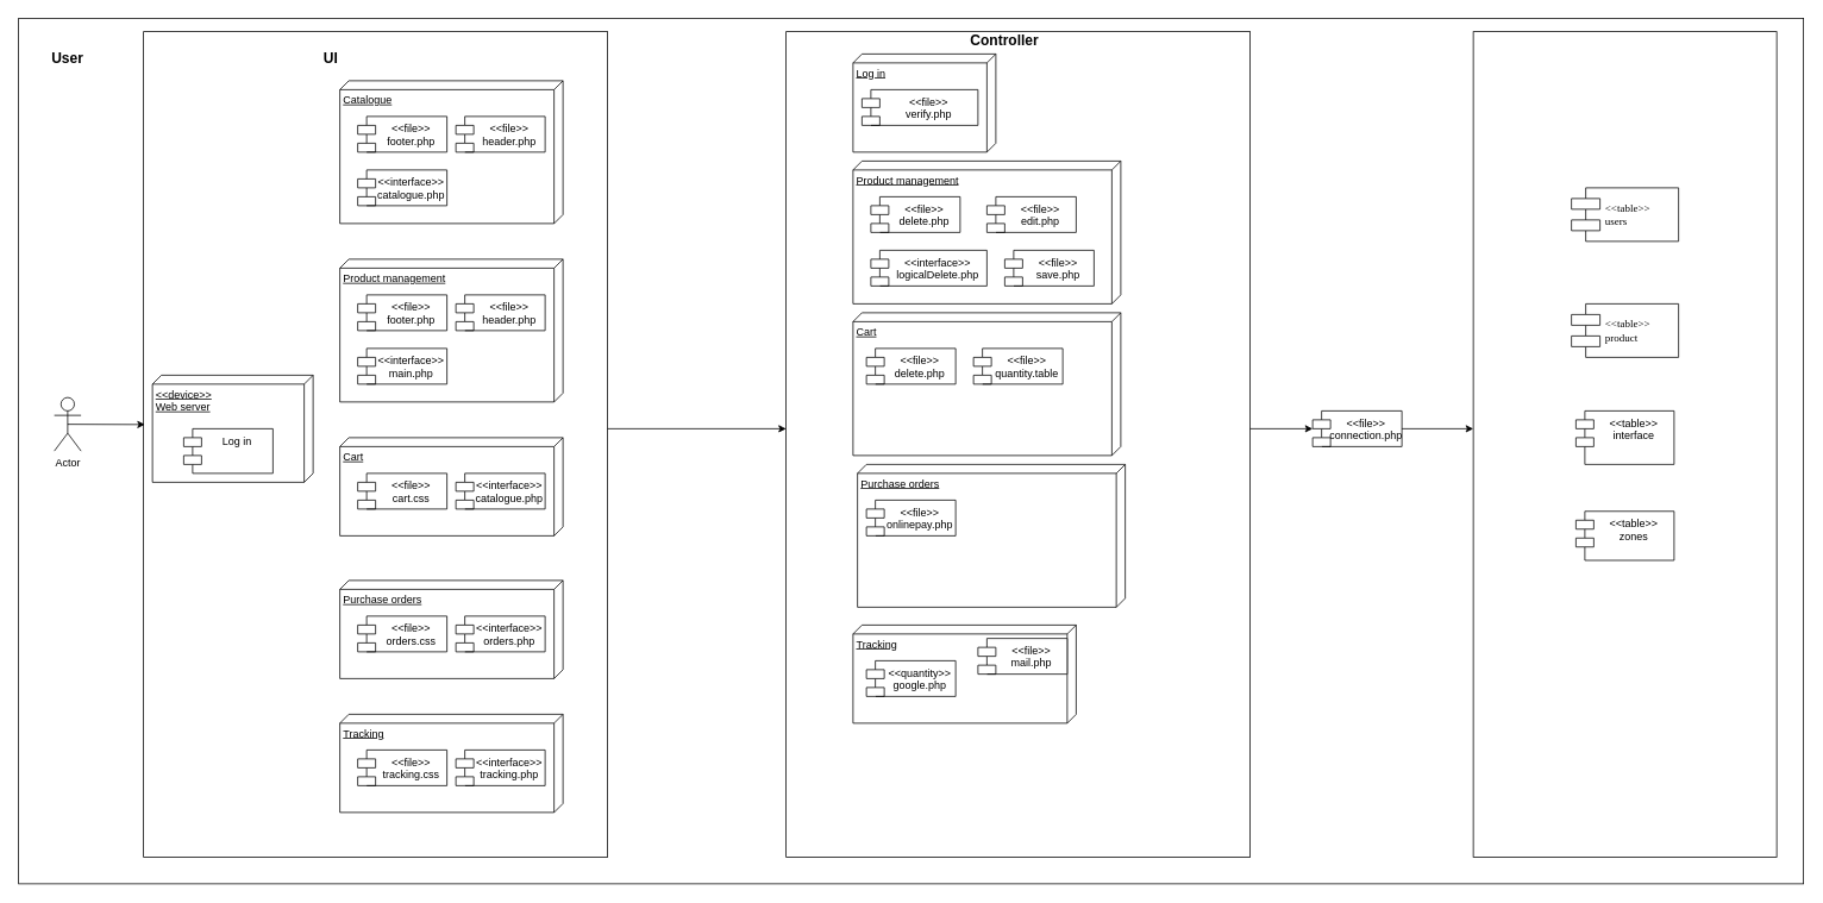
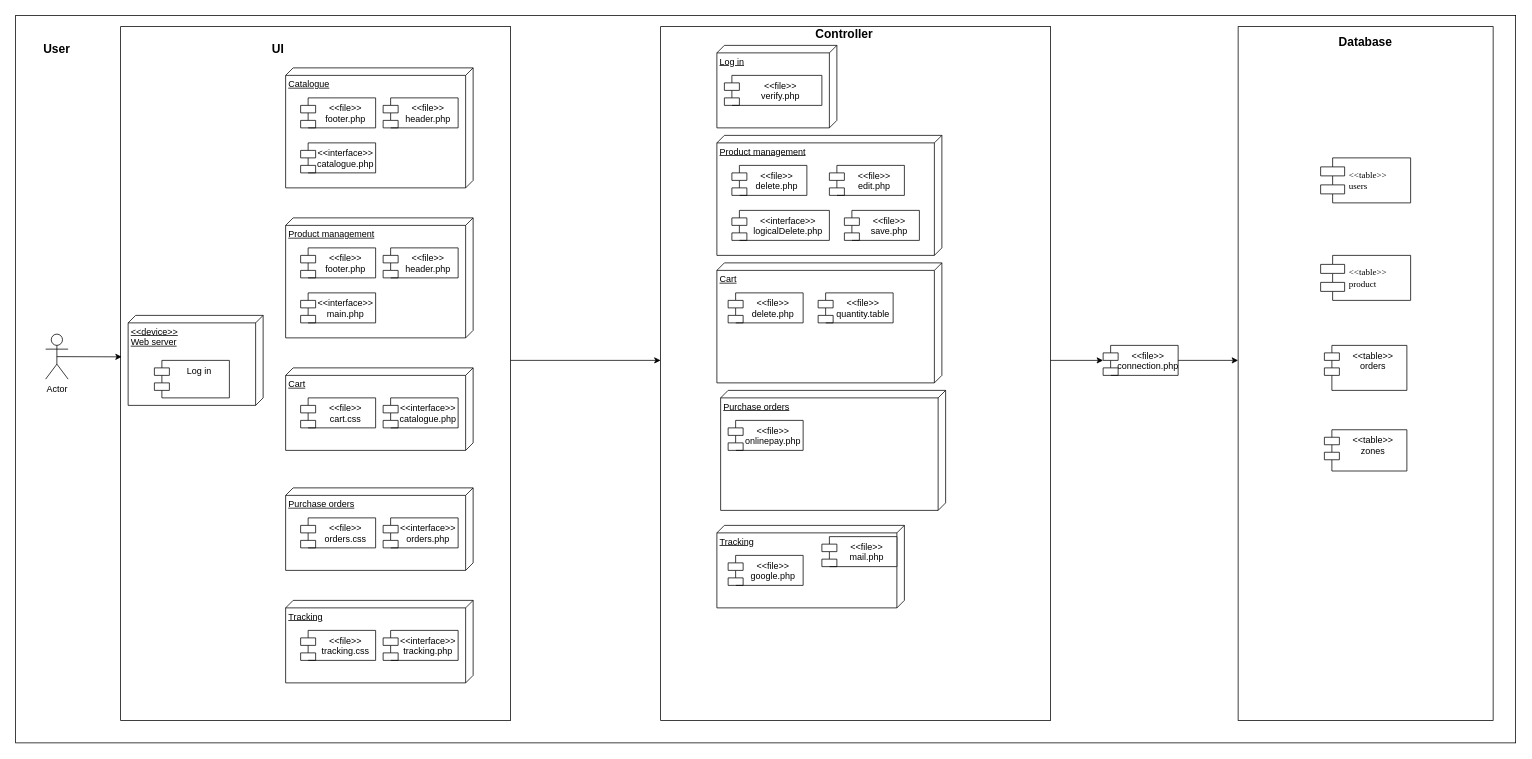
  <mxCell id="0" />
  <mxCell id="1" parent="0" />
  <mxCell id="2" value="" style="rounded=0;whiteSpace=wrap;html=1;movable=1;resizable=1;rotatable=1;deletable=1;editable=1;locked=0;connectable=1;" vertex="1" parent="1"><mxGeometry x="20" width="2000" height="970" as="geometry" y="20" /></mxCell>
  <mxCell id="3" value="" style="rounded=0;whiteSpace=wrap;html=1;" vertex="1" parent="1"><mxGeometry x="1650" y="35" width="340" height="925" as="geometry" /></mxCell>
  <mxCell id="4" value="" style="rounded=0;whiteSpace=wrap;html=1;" vertex="1" parent="1"><mxGeometry x="160" y="35" width="520" height="925" as="geometry" /></mxCell>
  <mxCell id="5" value="&lt;font style=&quot;font-size: 16px;&quot;&gt;&lt;b&gt;User&lt;/b&gt;&lt;/font&gt;" style="text;html=1;strokeColor=none;fillColor=none;align=center;verticalAlign=middle;whiteSpace=wrap;rounded=0;" vertex="1" parent="1"><mxGeometry x="45" y="50" width="60" height="30" as="geometry" /></mxCell>
  <mxCell id="6" value="&lt;font style=&quot;font-size: 16px;&quot;&gt;&lt;b&gt;UI&lt;/b&gt;&lt;/font&gt;" style="text;html=1;strokeColor=none;fillColor=none;align=center;verticalAlign=middle;whiteSpace=wrap;rounded=0;" vertex="1" parent="1"><mxGeometry x="340" y="50" width="60" height="30" as="geometry" /></mxCell>
  <mxCell id="7" value="&lt;span style=&quot;font-size: 16px;&quot;&gt;&lt;b&gt;&lt;br&gt;&lt;/b&gt;&lt;/span&gt;" style="text;html=1;strokeColor=none;fillColor=none;align=center;verticalAlign=middle;whiteSpace=wrap;rounded=0;" vertex="1" parent="1"><mxGeometry x="880" y="50" width="60" height="30" as="geometry" /></mxCell>
  <mxCell id="8" value="Actor" style="shape=umlActor;verticalLabelPosition=bottom;verticalAlign=top;html=1;outlineConnect=0;" vertex="1" parent="1"><mxGeometry x="60" y="445" width="30" height="60" as="geometry" /></mxCell>
+ <mxCell id="9" value="&lt;span style=&quot;font-size: 16px;&quot;&gt;&lt;b&gt;Database&lt;br&gt;&lt;/b&gt;&lt;/span&gt;" style="text;html=1;strokeColor=none;fillColor=none;align=center;verticalAlign=middle;whiteSpace=wrap;rounded=0;" vertex="1" parent="1"><mxGeometry x="1775" y="40" width="90" height="30" as="geometry" /></mxCell>
  <mxCell id="10" value="" style="group;movable=1;resizable=1;rotatable=1;deletable=1;editable=1;locked=0;connectable=1;fillStyle=auto;" vertex="1" connectable="0" parent="1"><mxGeometry x="170" y="420" width="180" height="120" as="geometry" /></mxCell>
  <mxCell id="11" value="&amp;lt;&amp;lt;device&amp;gt;&amp;gt;&lt;br&gt;Web server" style="verticalAlign=top;align=left;spacingTop=8;spacingLeft=2;spacingRight=12;shape=cube;size=10;direction=south;fontStyle=4;html=1;whiteSpace=wrap;movable=0;resizable=0;rotatable=0;deletable=0;editable=0;locked=1;connectable=0;" vertex="1" parent="10"><mxGeometry width="180" height="120" as="geometry" /></mxCell>
  <mxCell id="12" value="Log in" style="shape=module;align=left;spacingLeft=20;align=center;verticalAlign=top;whiteSpace=wrap;html=1;" vertex="1" parent="10"><mxGeometry x="35" y="60" width="100" height="50" as="geometry" /></mxCell>
  <mxCell id="13" value="" style="group" vertex="1" connectable="0" parent="1"><mxGeometry x="380" y="90" width="250" height="160" as="geometry" /></mxCell>
  <mxCell id="14" value="Catalogue" style="verticalAlign=top;align=left;spacingTop=8;spacingLeft=2;spacingRight=12;shape=cube;size=10;direction=south;fontStyle=4;html=1;whiteSpace=wrap;" vertex="1" parent="13"><mxGeometry width="250" height="160" as="geometry" /></mxCell>
  <mxCell id="15" value="&amp;lt;&amp;lt;file&amp;gt;&amp;gt;&lt;br&gt;footer.php" style="shape=module;align=left;spacingLeft=20;align=center;verticalAlign=top;whiteSpace=wrap;html=1;" vertex="1" parent="13"><mxGeometry x="20" y="40" width="100" height="40" as="geometry" /></mxCell>
  <mxCell id="16" value="&amp;lt;&amp;lt;file&amp;gt;&amp;gt;&lt;br&gt;header.php" style="shape=module;align=left;spacingLeft=20;align=center;verticalAlign=top;whiteSpace=wrap;html=1;" vertex="1" parent="13"><mxGeometry x="130" y="40" width="100" height="40" as="geometry" /></mxCell>
  <mxCell id="17" value="&amp;lt;&amp;lt;interface&amp;gt;&amp;gt;&lt;br&gt;catalogue.php" style="shape=module;align=left;spacingLeft=20;align=center;verticalAlign=top;whiteSpace=wrap;html=1;" vertex="1" parent="13"><mxGeometry x="20" y="100" width="100" height="40" as="geometry" /></mxCell>
  <mxCell id="18" value="" style="group" vertex="1" connectable="0" parent="1"><mxGeometry x="380" y="290" width="250" height="160" as="geometry" /></mxCell>
  <mxCell id="19" value="Product management" style="verticalAlign=top;align=left;spacingTop=8;spacingLeft=2;spacingRight=12;shape=cube;size=10;direction=south;fontStyle=4;html=1;whiteSpace=wrap;" vertex="1" parent="18"><mxGeometry width="250" height="160" as="geometry" /></mxCell>
  <mxCell id="20" value="&amp;lt;&amp;lt;file&amp;gt;&amp;gt;&lt;br&gt;footer.php" style="shape=module;align=left;spacingLeft=20;align=center;verticalAlign=top;whiteSpace=wrap;html=1;" vertex="1" parent="18"><mxGeometry x="20" y="40" width="100" height="40" as="geometry" /></mxCell>
  <mxCell id="21" value="&amp;lt;&amp;lt;file&amp;gt;&amp;gt;&lt;br&gt;header.php" style="shape=module;align=left;spacingLeft=20;align=center;verticalAlign=top;whiteSpace=wrap;html=1;" vertex="1" parent="18"><mxGeometry x="130" y="40" width="100" height="40" as="geometry" /></mxCell>
  <mxCell id="22" value="&amp;lt;&amp;lt;interface&amp;gt;&amp;gt;&lt;br&gt;main.php" style="shape=module;align=left;spacingLeft=20;align=center;verticalAlign=top;whiteSpace=wrap;html=1;" vertex="1" parent="18"><mxGeometry x="20" y="100" width="100" height="40" as="geometry" /></mxCell>
  <mxCell id="23" value="" style="group" vertex="1" connectable="0" parent="1"><mxGeometry x="380" y="490" width="250" height="160" as="geometry" /></mxCell>
  <mxCell id="24" value="Cart" style="verticalAlign=top;align=left;spacingTop=8;spacingLeft=2;spacingRight=12;shape=cube;size=10;direction=south;fontStyle=4;html=1;whiteSpace=wrap;" vertex="1" parent="23"><mxGeometry width="250" height="110" as="geometry" /></mxCell>
  <mxCell id="25" value="&amp;lt;&amp;lt;file&amp;gt;&amp;gt;&lt;br&gt;cart.css" style="shape=module;align=left;spacingLeft=20;align=center;verticalAlign=top;whiteSpace=wrap;html=1;" vertex="1" parent="23"><mxGeometry x="20" y="40" width="100" height="40" as="geometry" /></mxCell>
  <mxCell id="26" value="&amp;lt;&amp;lt;interface&amp;gt;&amp;gt;&lt;br&gt;catalogue.php" style="shape=module;align=left;spacingLeft=20;align=center;verticalAlign=top;whiteSpace=wrap;html=1;" vertex="1" parent="23"><mxGeometry x="130" y="40" width="100" height="40" as="geometry" /></mxCell>
  <mxCell id="27" value="" style="group" vertex="1" connectable="0" parent="1"><mxGeometry x="380" y="650" width="250" height="310" as="geometry" /></mxCell>
  <mxCell id="28" value="Purchase orders" style="verticalAlign=top;align=left;spacingTop=8;spacingLeft=2;spacingRight=12;shape=cube;size=10;direction=south;fontStyle=4;html=1;whiteSpace=wrap;" vertex="1" parent="27"><mxGeometry width="250" height="110" as="geometry" /></mxCell>
  <mxCell id="29" value="&amp;lt;&amp;lt;file&amp;gt;&amp;gt;&lt;br&gt;orders.css" style="shape=module;align=left;spacingLeft=20;align=center;verticalAlign=top;whiteSpace=wrap;html=1;" vertex="1" parent="27"><mxGeometry x="20" y="40" width="100" height="40" as="geometry" /></mxCell>
  <mxCell id="30" value="&amp;lt;&amp;lt;interface&amp;gt;&amp;gt;&lt;br&gt;orders.php" style="shape=module;align=left;spacingLeft=20;align=center;verticalAlign=top;whiteSpace=wrap;html=1;" vertex="1" parent="27"><mxGeometry x="130" y="40" width="100" height="40" as="geometry" /></mxCell>
  <mxCell id="31" value="" style="group" vertex="1" connectable="0" parent="27"><mxGeometry y="150" width="250" height="160" as="geometry" /></mxCell>
  <mxCell id="32" value="Tracking" style="verticalAlign=top;align=left;spacingTop=8;spacingLeft=2;spacingRight=12;shape=cube;size=10;direction=south;fontStyle=4;html=1;whiteSpace=wrap;" vertex="1" parent="31"><mxGeometry width="250" height="110" as="geometry" /></mxCell>
  <mxCell id="33" value="&amp;lt;&amp;lt;file&amp;gt;&amp;gt;&lt;br&gt;tracking.css" style="shape=module;align=left;spacingLeft=20;align=center;verticalAlign=top;whiteSpace=wrap;html=1;" vertex="1" parent="31"><mxGeometry x="20" y="40" width="100" height="40" as="geometry" /></mxCell>
  <mxCell id="34" value="&amp;lt;&amp;lt;interface&amp;gt;&amp;gt;&lt;br&gt;tracking.php" style="shape=module;align=left;spacingLeft=20;align=center;verticalAlign=top;whiteSpace=wrap;html=1;" vertex="1" parent="31"><mxGeometry x="130" y="40" width="100" height="40" as="geometry" /></mxCell>
  <mxCell id="35" value="" style="rounded=0;whiteSpace=wrap;html=1;" vertex="1" parent="1"><mxGeometry x="880" y="35" width="520" height="925" as="geometry" /></mxCell>
  <mxCell id="36" value="" style="group" vertex="1" connectable="0" parent="1"><mxGeometry x="955" y="180" width="370" height="160" as="geometry" /></mxCell>
  <mxCell id="37" value="Product management" style="verticalAlign=top;align=left;spacingTop=8;spacingLeft=2;spacingRight=12;shape=cube;size=10;direction=south;fontStyle=4;html=1;whiteSpace=wrap;" vertex="1" parent="36"><mxGeometry width="300" height="160" as="geometry" /></mxCell>
  <mxCell id="38" value="&amp;lt;&amp;lt;file&amp;gt;&amp;gt;&lt;br&gt;delete.php" style="shape=module;align=left;spacingLeft=20;align=center;verticalAlign=top;whiteSpace=wrap;html=1;" vertex="1" parent="36"><mxGeometry x="20" y="40" width="100" height="40" as="geometry" /></mxCell>
  <mxCell id="39" value="&amp;lt;&amp;lt;file&amp;gt;&amp;gt;&lt;br style=&quot;border-color: var(--border-color);&quot;&gt;edit.php" style="shape=module;align=left;spacingLeft=20;align=center;verticalAlign=top;whiteSpace=wrap;html=1;" vertex="1" parent="36"><mxGeometry x="150" y="40" width="100" height="40" as="geometry" /></mxCell>
  <mxCell id="40" value="&amp;lt;&amp;lt;interface&amp;gt;&amp;gt;&lt;br&gt;logicalDelete.php" style="shape=module;align=left;spacingLeft=20;align=center;verticalAlign=top;whiteSpace=wrap;html=1;" vertex="1" parent="36"><mxGeometry x="20" y="100" width="130" height="40" as="geometry" /></mxCell>
  <mxCell id="41" value="&amp;lt;&amp;lt;file&amp;gt;&amp;gt;&lt;br style=&quot;border-color: var(--border-color);&quot;&gt;save.php" style="shape=module;align=left;spacingLeft=20;align=center;verticalAlign=top;whiteSpace=wrap;html=1;" vertex="1" parent="36"><mxGeometry x="170" y="100" width="100" height="40" as="geometry" /></mxCell>
  <mxCell id="42" value="" style="group" vertex="1" connectable="0" parent="1"><mxGeometry x="955" y="60" width="370" height="160" as="geometry" /></mxCell>
  <mxCell id="43" value="Log in" style="verticalAlign=top;align=left;spacingTop=8;spacingLeft=2;spacingRight=12;shape=cube;size=10;direction=south;fontStyle=4;html=1;whiteSpace=wrap;" vertex="1" parent="42"><mxGeometry width="160" height="110" as="geometry" /></mxCell>
  <mxCell id="44" value="&amp;lt;&amp;lt;file&amp;gt;&amp;gt;&lt;br&gt;verify.php" style="shape=module;align=left;spacingLeft=20;align=center;verticalAlign=top;whiteSpace=wrap;html=1;" vertex="1" parent="42"><mxGeometry x="10" y="40" width="130" height="40" as="geometry" /></mxCell>
  <mxCell id="45" value="&lt;span style=&quot;font-size: 16px;&quot;&gt;&lt;b&gt;Controller&lt;br&gt;&lt;/b&gt;&lt;/span&gt;" style="text;html=1;strokeColor=none;fillColor=none;align=center;verticalAlign=middle;whiteSpace=wrap;rounded=0;" vertex="1" parent="42"><mxGeometry x="125" y="-30" width="90" height="30" as="geometry" /></mxCell>
  <mxCell id="46" style="rounded=0;orthogonalLoop=1;jettySize=auto;html=1;exitX=0.5;exitY=0.5;exitDx=0;exitDy=0;exitPerimeter=0;entryX=0.003;entryY=0.476;entryDx=0;entryDy=0;entryPerimeter=0;fontFamily=Helvetica;fontSize=12;fontColor=default;" edge="1" parent="1" source="8" target="4"><mxGeometry relative="1" as="geometry" /></mxCell>
  <mxCell id="47" value="" style="endArrow=classic;html=1;rounded=0;fontFamily=Helvetica;fontSize=12;fontColor=default;" edge="1" parent="1"><mxGeometry width="50" height="50" relative="1" as="geometry"><mxPoint x="680" y="480" as="sourcePoint" /><mxPoint x="880" y="480" as="targetPoint" /></mxGeometry></mxCell>
  <mxCell id="48" value="" style="group" vertex="1" connectable="0" parent="1"><mxGeometry x="955" y="350" width="370" height="160" as="geometry" /></mxCell>
  <mxCell id="49" value="Cart" style="verticalAlign=top;align=left;spacingTop=8;spacingLeft=2;spacingRight=12;shape=cube;size=10;direction=south;fontStyle=4;html=1;whiteSpace=wrap;" vertex="1" parent="48"><mxGeometry width="300" height="160" as="geometry" /></mxCell>
  <mxCell id="50" value="&amp;lt;&amp;lt;file&amp;gt;&amp;gt;&lt;br&gt;delete.php" style="shape=module;align=left;spacingLeft=20;align=center;verticalAlign=top;whiteSpace=wrap;html=1;" vertex="1" parent="48"><mxGeometry x="15" y="40" width="100" height="40" as="geometry" /></mxCell>
  <mxCell id="51" value="&amp;lt;&amp;lt;file&amp;gt;&amp;gt;&lt;br&gt;quantity.table" style="shape=module;align=left;spacingLeft=20;align=center;verticalAlign=top;whiteSpace=wrap;html=1;" vertex="1" parent="48"><mxGeometry x="135" y="40" width="100" height="40" as="geometry" /></mxCell>
  <mxCell id="52" value="&amp;lt;&amp;lt;file&amp;gt;&amp;gt;&lt;br&gt;connection.php" style="shape=module;align=left;spacingLeft=20;align=center;verticalAlign=top;whiteSpace=wrap;html=1;" vertex="1" parent="1"><mxGeometry x="1470" y="460" width="100" height="40" as="geometry" /></mxCell>
  <mxCell id="53" value="" style="endArrow=classic;html=1;rounded=0;fontFamily=Helvetica;fontSize=12;fontColor=default;" edge="1" parent="1" target="52"><mxGeometry width="50" height="50" relative="1" as="geometry"><mxPoint x="1400" y="480" as="sourcePoint" /><mxPoint x="1599" y="479.23" as="targetPoint" /></mxGeometry></mxCell>
  <mxCell id="54" value="&amp;lt;&amp;lt;table&amp;gt;&amp;gt;&lt;br&gt;zones" style="shape=module;align=left;spacingLeft=20;align=center;verticalAlign=top;whiteSpace=wrap;html=1;movable=1;resizable=1;rotatable=1;deletable=1;editable=1;locked=0;connectable=1;" vertex="1" parent="1"><mxGeometry x="1765" y="572.5" width="110" height="55" as="geometry" /></mxCell>
- <mxCell id="55" value="&amp;lt;&amp;lt;table&amp;gt;&amp;gt;&lt;br&gt;interface" style="shape=module;align=left;spacingLeft=20;align=center;verticalAlign=top;whiteSpace=wrap;html=1;movable=1;resizable=1;rotatable=1;deletable=1;editable=1;locked=0;connectable=1;" vertex="1" parent="1"><mxGeometry x="1765" y="460" width="110" height="60" as="geometry" /></mxCell>
+ <mxCell id="55" value="&amp;lt;&amp;lt;table&amp;gt;&amp;gt;&lt;br&gt;orders" style="shape=module;align=left;spacingLeft=20;align=center;verticalAlign=top;whiteSpace=wrap;html=1;movable=1;resizable=1;rotatable=1;deletable=1;editable=1;locked=0;connectable=1;" vertex="1" parent="1"><mxGeometry x="1765" y="460" width="110" height="60" as="geometry" /></mxCell>
  <mxCell id="56" value="&amp;lt;&amp;lt;table&amp;gt;&amp;gt;&lt;br&gt;product" style="shape=component;align=left;spacingLeft=36;rounded=0;shadow=0;comic=0;labelBackgroundColor=none;strokeWidth=1;fontFamily=Verdana;fontSize=12;html=1;" vertex="1" parent="1"><mxGeometry x="1760" y="340" width="120" height="60" as="geometry" /></mxCell>
  <mxCell id="57" value="&amp;lt;&amp;lt;table&amp;gt;&amp;gt;&lt;br&gt;users" style="shape=component;align=left;spacingLeft=36;rounded=0;shadow=0;comic=0;labelBackgroundColor=none;strokeWidth=1;fontFamily=Verdana;fontSize=12;html=1;" vertex="1" parent="1"><mxGeometry x="1760" y="210" width="120" height="60" as="geometry" /></mxCell>
  <mxCell id="58" value="" style="group" vertex="1" connectable="0" parent="1"><mxGeometry x="955" y="700" width="250" height="110" as="geometry" /></mxCell>
  <mxCell id="59" value="Tracking" style="verticalAlign=top;align=left;spacingTop=8;spacingLeft=2;spacingRight=12;shape=cube;size=10;direction=south;fontStyle=4;html=1;whiteSpace=wrap;" vertex="1" parent="58"><mxGeometry width="250" height="110" as="geometry" /></mxCell>
- <mxCell id="60" value="&amp;lt;&amp;lt;quantity&amp;gt;&amp;gt;&lt;br&gt;google.php" style="shape=module;align=left;spacingLeft=20;align=center;verticalAlign=top;whiteSpace=wrap;html=1;" vertex="1" parent="58"><mxGeometry x="15" y="40" width="100" height="40" as="geometry" /></mxCell>
+ <mxCell id="60" value="&amp;lt;&amp;lt;file&amp;gt;&amp;gt;&lt;br&gt;google.php" style="shape=module;align=left;spacingLeft=20;align=center;verticalAlign=top;whiteSpace=wrap;html=1;" vertex="1" parent="58"><mxGeometry x="15" y="40" width="100" height="40" as="geometry" /></mxCell>
  <mxCell id="61" value="&amp;lt;&amp;lt;file&amp;gt;&amp;gt;&lt;br&gt;mail.php" style="shape=module;align=left;spacingLeft=20;align=center;verticalAlign=top;whiteSpace=wrap;html=1;" vertex="1" parent="58"><mxGeometry x="140" y="15" width="100" height="40" as="geometry" /></mxCell>
  <mxCell id="62" value="" style="group" vertex="1" connectable="0" parent="1"><mxGeometry x="960" y="520" width="300" height="160" as="geometry" /></mxCell>
  <mxCell id="63" value="Purchase orders" style="verticalAlign=top;align=left;spacingTop=8;spacingLeft=2;spacingRight=12;shape=cube;size=10;direction=south;fontStyle=4;html=1;whiteSpace=wrap;" vertex="1" parent="62"><mxGeometry width="300" height="160" as="geometry" /></mxCell>
  <mxCell id="64" value="&amp;lt;&amp;lt;file&amp;gt;&amp;gt;&lt;br&gt;onlinepay.php" style="shape=module;align=left;spacingLeft=20;align=center;verticalAlign=top;whiteSpace=wrap;html=1;" vertex="1" parent="62"><mxGeometry x="10" y="40" width="100" height="40" as="geometry" /></mxCell>
  <mxCell id="65" value="" style="endArrow=classic;html=1;rounded=0;fontFamily=Helvetica;fontSize=12;fontColor=default;" edge="1" parent="1" source="52"><mxGeometry width="50" height="50" relative="1" as="geometry"><mxPoint x="1580" y="479.6" as="sourcePoint" /><mxPoint x="1650" y="480" as="targetPoint" /></mxGeometry></mxCell>
